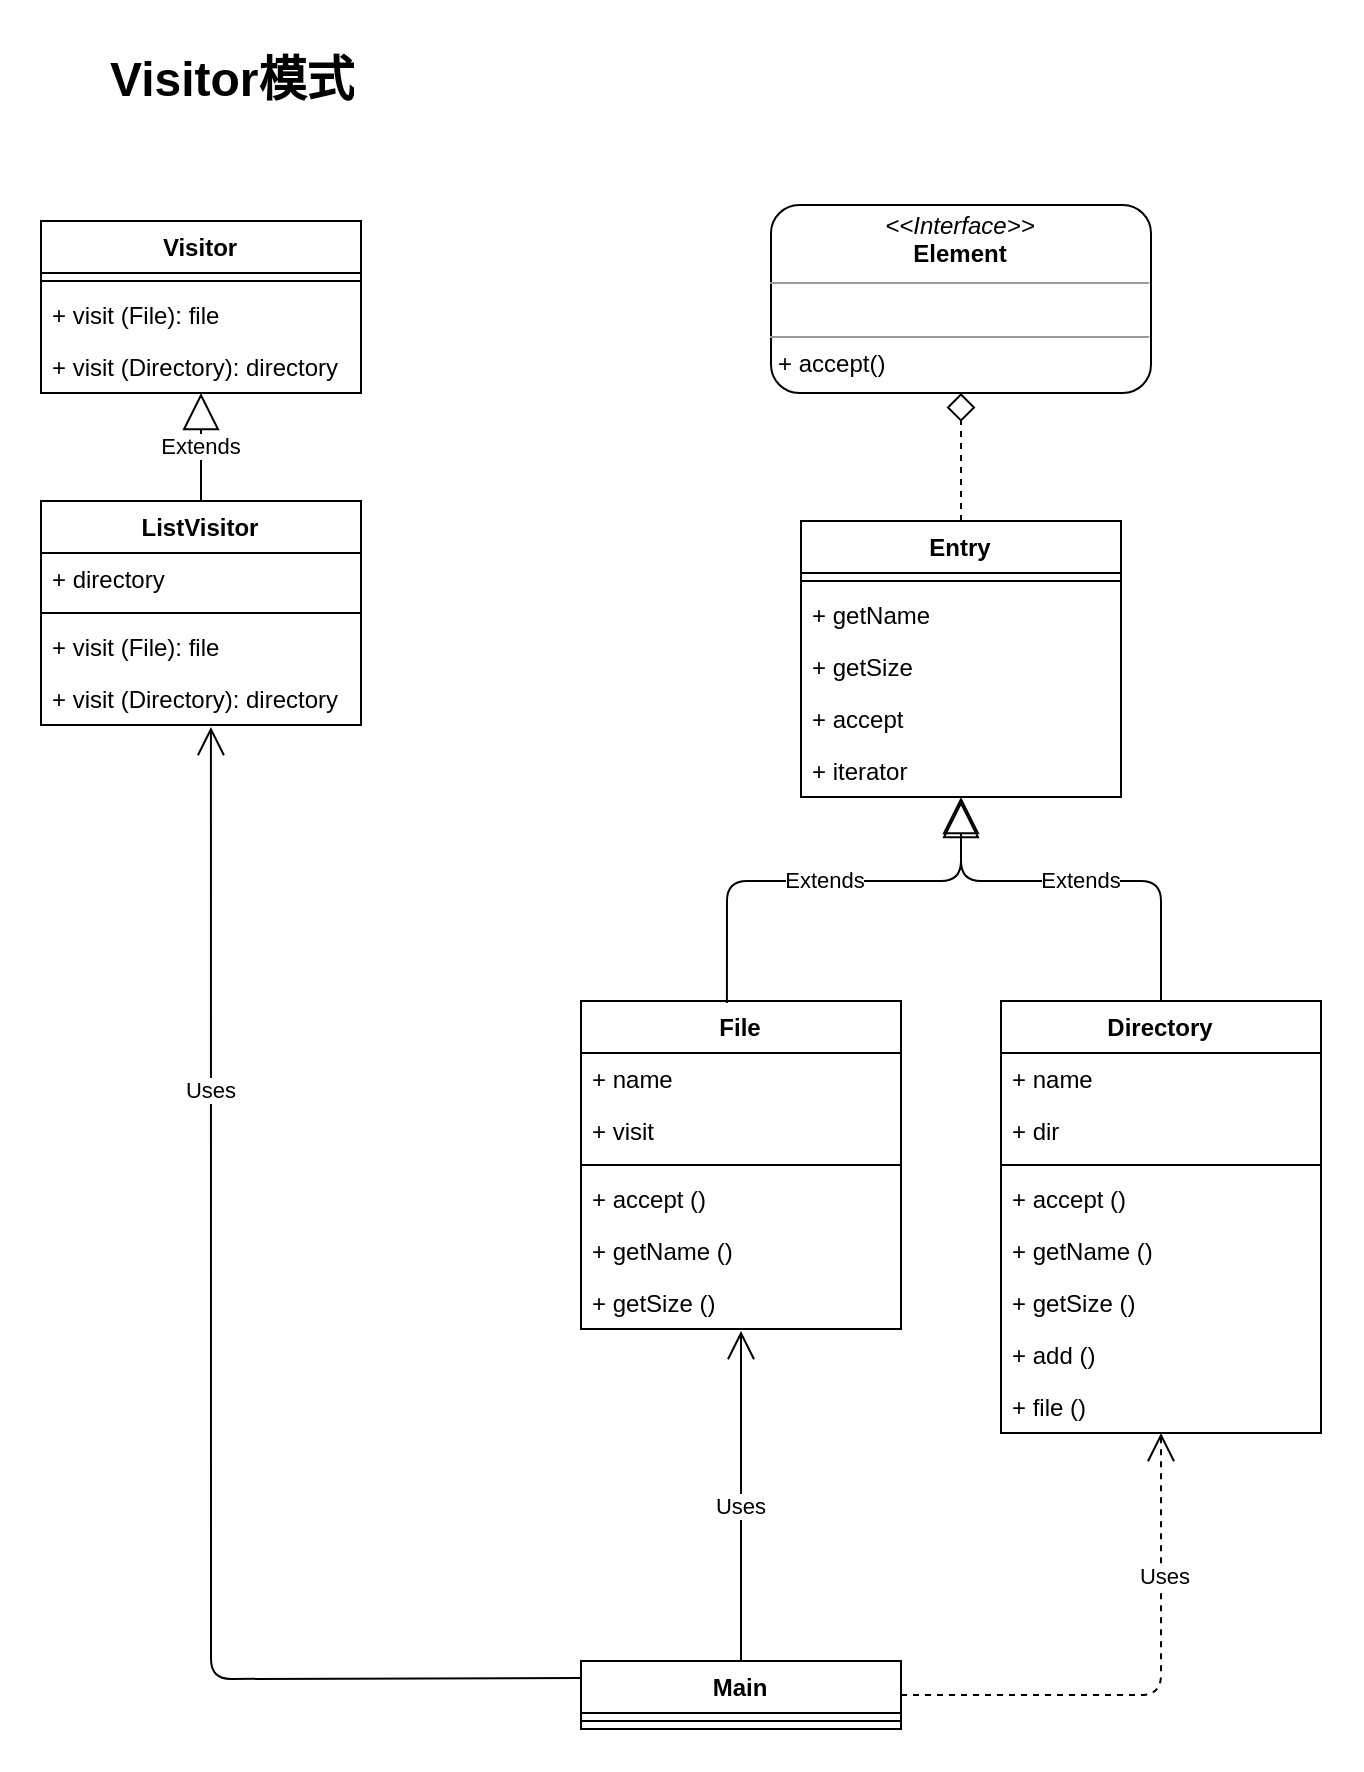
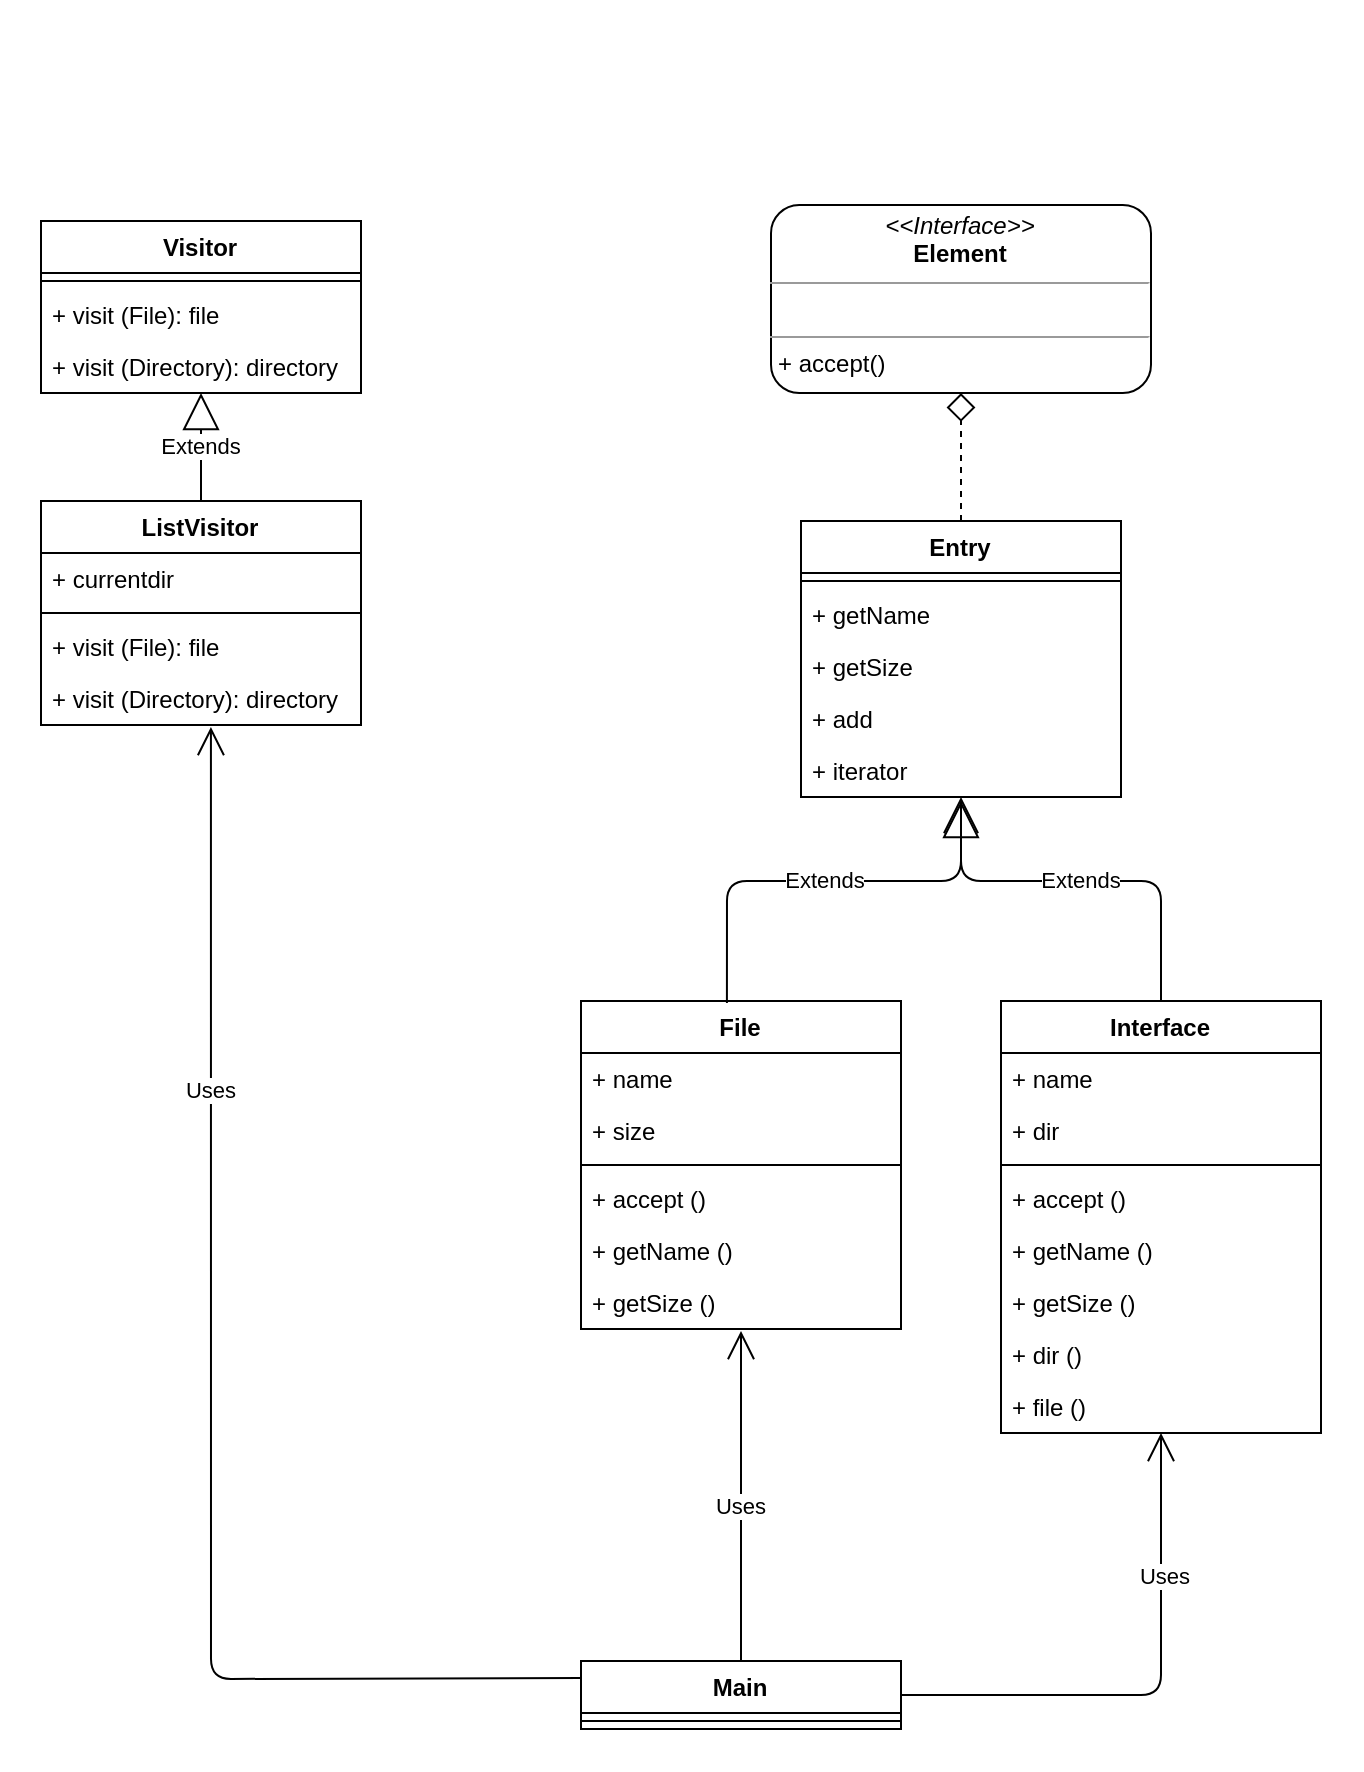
  <mxCell id="0" />
  <mxCell id="1" parent="0" />
- <mxCell id="2" value="&lt;h1&gt;Visitor模式&lt;/h1&gt;" style="text;html=1;strokeColor=none;fillColor=none;spacing=5;spacingTop=-20;whiteSpace=wrap;overflow=hidden;rounded=0;" parent="1" vertex="1"><mxGeometry x="50" y="20" width="180" height="40" as="geometry" /></mxCell>
  <mxCell id="3" value="ListVisitor" style="swimlane;fontStyle=1;align=center;verticalAlign=top;childLayout=stackLayout;horizontal=1;startSize=26;horizontalStack=0;resizeParent=1;resizeParentMax=0;resizeLast=0;collapsible=1;marginBottom=0;" vertex="1" parent="1"><mxGeometry x="20" y="250" width="160" height="112" as="geometry" /></mxCell>
- <mxCell id="4" value="+ directory" style="text;strokeColor=none;fillColor=none;align=left;verticalAlign=top;spacingLeft=4;spacingRight=4;overflow=hidden;rotatable=0;points=[[0,0.5],[1,0.5]];portConstraint=eastwest;" vertex="1" parent="3"><mxGeometry y="26" width="160" height="26" as="geometry" /></mxCell>
+ <mxCell id="4" value="+ currentdir" style="text;strokeColor=none;fillColor=none;align=left;verticalAlign=top;spacingLeft=4;spacingRight=4;overflow=hidden;rotatable=0;points=[[0,0.5],[1,0.5]];portConstraint=eastwest;" vertex="1" parent="3"><mxGeometry y="26" width="160" height="26" as="geometry" /></mxCell>
  <mxCell id="5" value="" style="line;strokeWidth=1;fillColor=none;align=left;verticalAlign=middle;spacingTop=-1;spacingLeft=3;spacingRight=3;rotatable=0;labelPosition=right;points=[];portConstraint=eastwest;" vertex="1" parent="3"><mxGeometry y="52" width="160" height="8" as="geometry" /></mxCell>
  <mxCell id="6" value="+ visit (File): file" style="text;strokeColor=none;fillColor=none;align=left;verticalAlign=top;spacingLeft=4;spacingRight=4;overflow=hidden;rotatable=0;points=[[0,0.5],[1,0.5]];portConstraint=eastwest;" vertex="1" parent="3"><mxGeometry y="60" width="160" height="26" as="geometry" /></mxCell>
  <mxCell id="7" value="+ visit (Directory): directory" style="text;strokeColor=none;fillColor=none;align=left;verticalAlign=top;spacingLeft=4;spacingRight=4;overflow=hidden;rotatable=0;points=[[0,0.5],[1,0.5]];portConstraint=eastwest;" vertex="1" parent="3"><mxGeometry y="86" width="160" height="26" as="geometry" /></mxCell>
  <mxCell id="8" value="Visitor" style="swimlane;fontStyle=1;align=center;verticalAlign=top;childLayout=stackLayout;horizontal=1;startSize=26;horizontalStack=0;resizeParent=1;resizeParentMax=0;resizeLast=0;collapsible=1;marginBottom=0;" vertex="1" parent="1"><mxGeometry x="20" y="110" width="160" height="86" as="geometry" /></mxCell>
  <mxCell id="9" value="" style="line;strokeWidth=1;fillColor=none;align=left;verticalAlign=middle;spacingTop=-1;spacingLeft=3;spacingRight=3;rotatable=0;labelPosition=right;points=[];portConstraint=eastwest;" vertex="1" parent="8"><mxGeometry y="26" width="160" height="8" as="geometry" /></mxCell>
  <mxCell id="10" value="+ visit (File): file" style="text;strokeColor=none;fillColor=none;align=left;verticalAlign=top;spacingLeft=4;spacingRight=4;overflow=hidden;rotatable=0;points=[[0,0.5],[1,0.5]];portConstraint=eastwest;" vertex="1" parent="8"><mxGeometry y="34" width="160" height="26" as="geometry" /></mxCell>
  <mxCell id="11" value="+ visit (Directory): directory" style="text;strokeColor=none;fillColor=none;align=left;verticalAlign=top;spacingLeft=4;spacingRight=4;overflow=hidden;rotatable=0;points=[[0,0.5],[1,0.5]];portConstraint=eastwest;" vertex="1" parent="8"><mxGeometry y="60" width="160" height="26" as="geometry" /></mxCell>
  <mxCell id="12" value="&lt;p style=&quot;margin: 0px ; margin-top: 4px ; text-align: center&quot;&gt;&lt;i&gt;&amp;lt;&amp;lt;Interface&amp;gt;&amp;gt;&lt;/i&gt;&lt;br&gt;&lt;b&gt;Element&lt;/b&gt;&lt;/p&gt;&lt;hr size=&quot;1&quot;&gt;&lt;p style=&quot;margin: 0px ; margin-left: 4px&quot;&gt;&lt;br&gt;&lt;/p&gt;&lt;hr size=&quot;1&quot;&gt;&lt;p style=&quot;margin: 0px ; margin-left: 4px&quot;&gt;+ accept()&lt;br&gt;&lt;/p&gt;" style="verticalAlign=top;align=left;overflow=fill;fontSize=12;fontFamily=Helvetica;html=1;rounded=1;" vertex="1" parent="1"><mxGeometry x="385" y="102" width="190" height="94" as="geometry" /></mxCell>
  <mxCell id="13" value="Entry" style="swimlane;fontStyle=1;align=center;verticalAlign=top;childLayout=stackLayout;horizontal=1;startSize=26;horizontalStack=0;resizeParent=1;resizeParentMax=0;resizeLast=0;collapsible=1;marginBottom=0;" vertex="1" parent="1"><mxGeometry x="400" y="260" width="160" height="138" as="geometry" /></mxCell>
  <mxCell id="14" value="" style="line;strokeWidth=1;fillColor=none;align=left;verticalAlign=middle;spacingTop=-1;spacingLeft=3;spacingRight=3;rotatable=0;labelPosition=right;points=[];portConstraint=eastwest;" vertex="1" parent="13"><mxGeometry y="26" width="160" height="8" as="geometry" /></mxCell>
  <mxCell id="15" value="+ getName" style="text;strokeColor=none;fillColor=none;align=left;verticalAlign=top;spacingLeft=4;spacingRight=4;overflow=hidden;rotatable=0;points=[[0,0.5],[1,0.5]];portConstraint=eastwest;" vertex="1" parent="13"><mxGeometry y="34" width="160" height="26" as="geometry" /></mxCell>
  <mxCell id="16" value="+ getSize" style="text;strokeColor=none;fillColor=none;align=left;verticalAlign=top;spacingLeft=4;spacingRight=4;overflow=hidden;rotatable=0;points=[[0,0.5],[1,0.5]];portConstraint=eastwest;" vertex="1" parent="13"><mxGeometry y="60" width="160" height="26" as="geometry" /></mxCell>
- <mxCell id="17" value="+ accept" style="text;strokeColor=none;fillColor=none;align=left;verticalAlign=top;spacingLeft=4;spacingRight=4;overflow=hidden;rotatable=0;points=[[0,0.5],[1,0.5]];portConstraint=eastwest;" vertex="1" parent="13"><mxGeometry y="86" width="160" height="26" as="geometry" /></mxCell>
+ <mxCell id="17" value="+ add" style="text;strokeColor=none;fillColor=none;align=left;verticalAlign=top;spacingLeft=4;spacingRight=4;overflow=hidden;rotatable=0;points=[[0,0.5],[1,0.5]];portConstraint=eastwest;" vertex="1" parent="13"><mxGeometry y="86" width="160" height="26" as="geometry" /></mxCell>
  <mxCell id="18" value="+ iterator" style="text;strokeColor=none;fillColor=none;align=left;verticalAlign=top;spacingLeft=4;spacingRight=4;overflow=hidden;rotatable=0;points=[[0,0.5],[1,0.5]];portConstraint=eastwest;" vertex="1" parent="13"><mxGeometry y="112" width="160" height="26" as="geometry" /></mxCell>
  <mxCell id="19" value="File" style="swimlane;fontStyle=1;align=center;verticalAlign=top;childLayout=stackLayout;horizontal=1;startSize=26;horizontalStack=0;resizeParent=1;resizeParentMax=0;resizeLast=0;collapsible=1;marginBottom=0;" vertex="1" parent="1"><mxGeometry x="290" y="500" width="160" height="164" as="geometry" /></mxCell>
  <mxCell id="20" value="+ name" style="text;strokeColor=none;fillColor=none;align=left;verticalAlign=top;spacingLeft=4;spacingRight=4;overflow=hidden;rotatable=0;points=[[0,0.5],[1,0.5]];portConstraint=eastwest;" vertex="1" parent="19"><mxGeometry y="26" width="160" height="26" as="geometry" /></mxCell>
- <mxCell id="21" value="+ visit" style="text;strokeColor=none;fillColor=none;align=left;verticalAlign=top;spacingLeft=4;spacingRight=4;overflow=hidden;rotatable=0;points=[[0,0.5],[1,0.5]];portConstraint=eastwest;" vertex="1" parent="19"><mxGeometry y="52" width="160" height="26" as="geometry" /></mxCell>
+ <mxCell id="21" value="+ size" style="text;strokeColor=none;fillColor=none;align=left;verticalAlign=top;spacingLeft=4;spacingRight=4;overflow=hidden;rotatable=0;points=[[0,0.5],[1,0.5]];portConstraint=eastwest;" vertex="1" parent="19"><mxGeometry y="52" width="160" height="26" as="geometry" /></mxCell>
  <mxCell id="22" value="" style="line;strokeWidth=1;fillColor=none;align=left;verticalAlign=middle;spacingTop=-1;spacingLeft=3;spacingRight=3;rotatable=0;labelPosition=right;points=[];portConstraint=eastwest;" vertex="1" parent="19"><mxGeometry y="78" width="160" height="8" as="geometry" /></mxCell>
  <mxCell id="23" value="+ accept ()" style="text;strokeColor=none;fillColor=none;align=left;verticalAlign=top;spacingLeft=4;spacingRight=4;overflow=hidden;rotatable=0;points=[[0,0.5],[1,0.5]];portConstraint=eastwest;" vertex="1" parent="19"><mxGeometry y="86" width="160" height="26" as="geometry" /></mxCell>
  <mxCell id="24" value="+ getName ()" style="text;strokeColor=none;fillColor=none;align=left;verticalAlign=top;spacingLeft=4;spacingRight=4;overflow=hidden;rotatable=0;points=[[0,0.5],[1,0.5]];portConstraint=eastwest;" vertex="1" parent="19"><mxGeometry y="112" width="160" height="26" as="geometry" /></mxCell>
  <mxCell id="25" value="+ getSize ()" style="text;strokeColor=none;fillColor=none;align=left;verticalAlign=top;spacingLeft=4;spacingRight=4;overflow=hidden;rotatable=0;points=[[0,0.5],[1,0.5]];portConstraint=eastwest;" vertex="1" parent="19"><mxGeometry y="138" width="160" height="26" as="geometry" /></mxCell>
- <mxCell id="26" value="Directory" style="swimlane;fontStyle=1;align=center;verticalAlign=top;childLayout=stackLayout;horizontal=1;startSize=26;horizontalStack=0;resizeParent=1;resizeParentMax=0;resizeLast=0;collapsible=1;marginBottom=0;" vertex="1" parent="1"><mxGeometry x="500" y="500" width="160" height="216" as="geometry" /></mxCell>
+ <mxCell id="26" value="Interface" style="swimlane;fontStyle=1;align=center;verticalAlign=top;childLayout=stackLayout;horizontal=1;startSize=26;horizontalStack=0;resizeParent=1;resizeParentMax=0;resizeLast=0;collapsible=1;marginBottom=0;" vertex="1" parent="1"><mxGeometry x="500" y="500" width="160" height="216" as="geometry" /></mxCell>
  <mxCell id="27" value="+ name" style="text;strokeColor=none;fillColor=none;align=left;verticalAlign=top;spacingLeft=4;spacingRight=4;overflow=hidden;rotatable=0;points=[[0,0.5],[1,0.5]];portConstraint=eastwest;" vertex="1" parent="26"><mxGeometry y="26" width="160" height="26" as="geometry" /></mxCell>
  <mxCell id="28" value="+ dir" style="text;strokeColor=none;fillColor=none;align=left;verticalAlign=top;spacingLeft=4;spacingRight=4;overflow=hidden;rotatable=0;points=[[0,0.5],[1,0.5]];portConstraint=eastwest;" vertex="1" parent="26"><mxGeometry y="52" width="160" height="26" as="geometry" /></mxCell>
  <mxCell id="29" value="" style="line;strokeWidth=1;fillColor=none;align=left;verticalAlign=middle;spacingTop=-1;spacingLeft=3;spacingRight=3;rotatable=0;labelPosition=right;points=[];portConstraint=eastwest;" vertex="1" parent="26"><mxGeometry y="78" width="160" height="8" as="geometry" /></mxCell>
  <mxCell id="30" value="+ accept ()" style="text;strokeColor=none;fillColor=none;align=left;verticalAlign=top;spacingLeft=4;spacingRight=4;overflow=hidden;rotatable=0;points=[[0,0.5],[1,0.5]];portConstraint=eastwest;" vertex="1" parent="26"><mxGeometry y="86" width="160" height="26" as="geometry" /></mxCell>
  <mxCell id="31" value="+ getName ()" style="text;strokeColor=none;fillColor=none;align=left;verticalAlign=top;spacingLeft=4;spacingRight=4;overflow=hidden;rotatable=0;points=[[0,0.5],[1,0.5]];portConstraint=eastwest;" vertex="1" parent="26"><mxGeometry y="112" width="160" height="26" as="geometry" /></mxCell>
  <mxCell id="32" value="+ getSize ()" style="text;strokeColor=none;fillColor=none;align=left;verticalAlign=top;spacingLeft=4;spacingRight=4;overflow=hidden;rotatable=0;points=[[0,0.5],[1,0.5]];portConstraint=eastwest;" vertex="1" parent="26"><mxGeometry y="138" width="160" height="26" as="geometry" /></mxCell>
- <mxCell id="33" value="+ add ()" style="text;strokeColor=none;fillColor=none;align=left;verticalAlign=top;spacingLeft=4;spacingRight=4;overflow=hidden;rotatable=0;points=[[0,0.5],[1,0.5]];portConstraint=eastwest;" vertex="1" parent="26"><mxGeometry y="164" width="160" height="26" as="geometry" /></mxCell>
+ <mxCell id="33" value="+ dir ()" style="text;strokeColor=none;fillColor=none;align=left;verticalAlign=top;spacingLeft=4;spacingRight=4;overflow=hidden;rotatable=0;points=[[0,0.5],[1,0.5]];portConstraint=eastwest;" vertex="1" parent="26"><mxGeometry y="164" width="160" height="26" as="geometry" /></mxCell>
  <mxCell id="34" value="+ file ()" style="text;strokeColor=none;fillColor=none;align=left;verticalAlign=top;spacingLeft=4;spacingRight=4;overflow=hidden;rotatable=0;points=[[0,0.5],[1,0.5]];portConstraint=eastwest;" vertex="1" parent="26"><mxGeometry y="190" width="160" height="26" as="geometry" /></mxCell>
  <mxCell id="35" value="Main" style="swimlane;fontStyle=1;align=center;verticalAlign=top;childLayout=stackLayout;horizontal=1;startSize=26;horizontalStack=0;resizeParent=1;resizeParentMax=0;resizeLast=0;collapsible=1;marginBottom=0;" vertex="1" parent="1"><mxGeometry x="290" y="830" width="160" height="34" as="geometry" /></mxCell>
  <mxCell id="36" value="" style="line;strokeWidth=1;fillColor=none;align=left;verticalAlign=middle;spacingTop=-1;spacingLeft=3;spacingRight=3;rotatable=0;labelPosition=right;points=[];portConstraint=eastwest;" vertex="1" parent="35"><mxGeometry y="26" width="160" height="8" as="geometry" /></mxCell>
  <mxCell id="37" value="" style="endArrow=open;endFill=1;endSize=12;html=1;exitX=0.5;exitY=0;exitDx=0;exitDy=0;entryX=0.5;entryY=1.038;entryDx=0;entryDy=0;entryPerimeter=0;" edge="1" parent="1" source="35" target="25"><mxGeometry width="160" relative="1" as="geometry"><mxPoint x="280" y="760" as="sourcePoint" /><mxPoint x="440" y="760" as="targetPoint" /></mxGeometry></mxCell>
  <mxCell id="38" value="Uses" style="edgeLabel;html=1;align=center;verticalAlign=middle;resizable=0;points=[];" vertex="1" connectable="0" parent="37"><mxGeometry x="-0.055" y="1" relative="1" as="geometry"><mxPoint as="offset" /></mxGeometry></mxCell>
- <mxCell id="39" value="" style="endArrow=open;endFill=1;endSize=12;html=1;exitX=1;exitY=0.5;exitDx=0;exitDy=0;dashed=1;" edge="1" parent="1" source="35" target="34"><mxGeometry width="160" relative="1" as="geometry"><mxPoint x="380" y="840" as="sourcePoint" /><mxPoint x="250" y="674.988" as="targetPoint" /><Array as="points"><mxPoint x="580" y="847" /></Array></mxGeometry></mxCell>
+ <mxCell id="39" value="" style="endArrow=open;endFill=1;endSize=12;html=1;exitX=1;exitY=0.5;exitDx=0;exitDy=0;" edge="1" parent="1" source="35" target="34"><mxGeometry width="160" relative="1" as="geometry"><mxPoint x="380" y="840" as="sourcePoint" /><mxPoint x="250" y="674.988" as="targetPoint" /><Array as="points"><mxPoint x="580" y="847" /></Array></mxGeometry></mxCell>
  <mxCell id="40" value="Uses" style="edgeLabel;html=1;align=center;verticalAlign=middle;resizable=0;points=[];" vertex="1" connectable="0" parent="39"><mxGeometry x="0.456" y="-1" relative="1" as="geometry"><mxPoint as="offset" /></mxGeometry></mxCell>
- <mxCell id="41" value="Extends" style="endArrow=block;endSize=16;endFill=0;html=1;exitX=0.456;exitY=0.006;exitDx=0;exitDy=0;exitPerimeter=0;" edge="1" parent="1" source="19" target="18"><mxGeometry width="160" relative="1" as="geometry"><mxPoint x="330" y="440" as="sourcePoint" /><mxPoint x="490" y="440" as="targetPoint" /><Array as="points"><mxPoint x="363" y="440" /><mxPoint x="480" y="440" /></Array></mxGeometry></mxCell>
+ <mxCell id="41" value="Extends" style="endArrow=open;endSize=16;endFill=0;html=1;exitX=0.456;exitY=0.006;exitDx=0;exitDy=0;exitPerimeter=0;" edge="1" parent="1" source="19" target="18"><mxGeometry width="160" relative="1" as="geometry"><mxPoint x="330" y="440" as="sourcePoint" /><mxPoint x="490" y="440" as="targetPoint" /><Array as="points"><mxPoint x="363" y="440" /><mxPoint x="480" y="440" /></Array></mxGeometry></mxCell>
  <mxCell id="42" value="Extends" style="endArrow=block;endSize=16;endFill=0;html=1;exitX=0.5;exitY=0;exitDx=0;exitDy=0;" edge="1" parent="1" source="26"><mxGeometry width="160" relative="1" as="geometry"><mxPoint x="450" y="470" as="sourcePoint" /><mxPoint x="480" y="400" as="targetPoint" /><Array as="points"><mxPoint x="580" y="440" /><mxPoint x="480" y="440" /></Array></mxGeometry></mxCell>
  <mxCell id="43" value="" style="endArrow=diamond;dashed=1;endFill=0;endSize=12;html=1;entryX=0.5;entryY=1;entryDx=0;entryDy=0;exitX=0.5;exitY=0;exitDx=0;exitDy=0;" edge="1" parent="1" source="13" target="12"><mxGeometry width="160" relative="1" as="geometry"><mxPoint x="370" y="300" as="sourcePoint" /><mxPoint x="530" y="300" as="targetPoint" /></mxGeometry></mxCell>
  <mxCell id="44" value="" style="endArrow=open;endFill=1;endSize=12;html=1;exitX=0;exitY=0.25;exitDx=0;exitDy=0;entryX=0.531;entryY=1.038;entryDx=0;entryDy=0;entryPerimeter=0;" edge="1" parent="1" source="35" target="7"><mxGeometry width="160" relative="1" as="geometry"><mxPoint x="30" y="690" as="sourcePoint" /><mxPoint x="190" y="690" as="targetPoint" /><Array as="points"><mxPoint x="105" y="839" /></Array></mxGeometry></mxCell>
  <mxCell id="45" value="Uses" style="edgeLabel;html=1;align=center;verticalAlign=middle;resizable=0;points=[];" vertex="1" connectable="0" parent="44"><mxGeometry x="0.452" relative="1" as="geometry"><mxPoint as="offset" /></mxGeometry></mxCell>
  <mxCell id="46" value="Extends" style="endArrow=block;endSize=16;endFill=0;html=1;exitX=0.5;exitY=0;exitDx=0;exitDy=0;" edge="1" parent="1" source="3" target="11"><mxGeometry width="160" relative="1" as="geometry"><mxPoint x="200" y="380" as="sourcePoint" /><mxPoint x="360" y="380" as="targetPoint" /></mxGeometry></mxCell>
